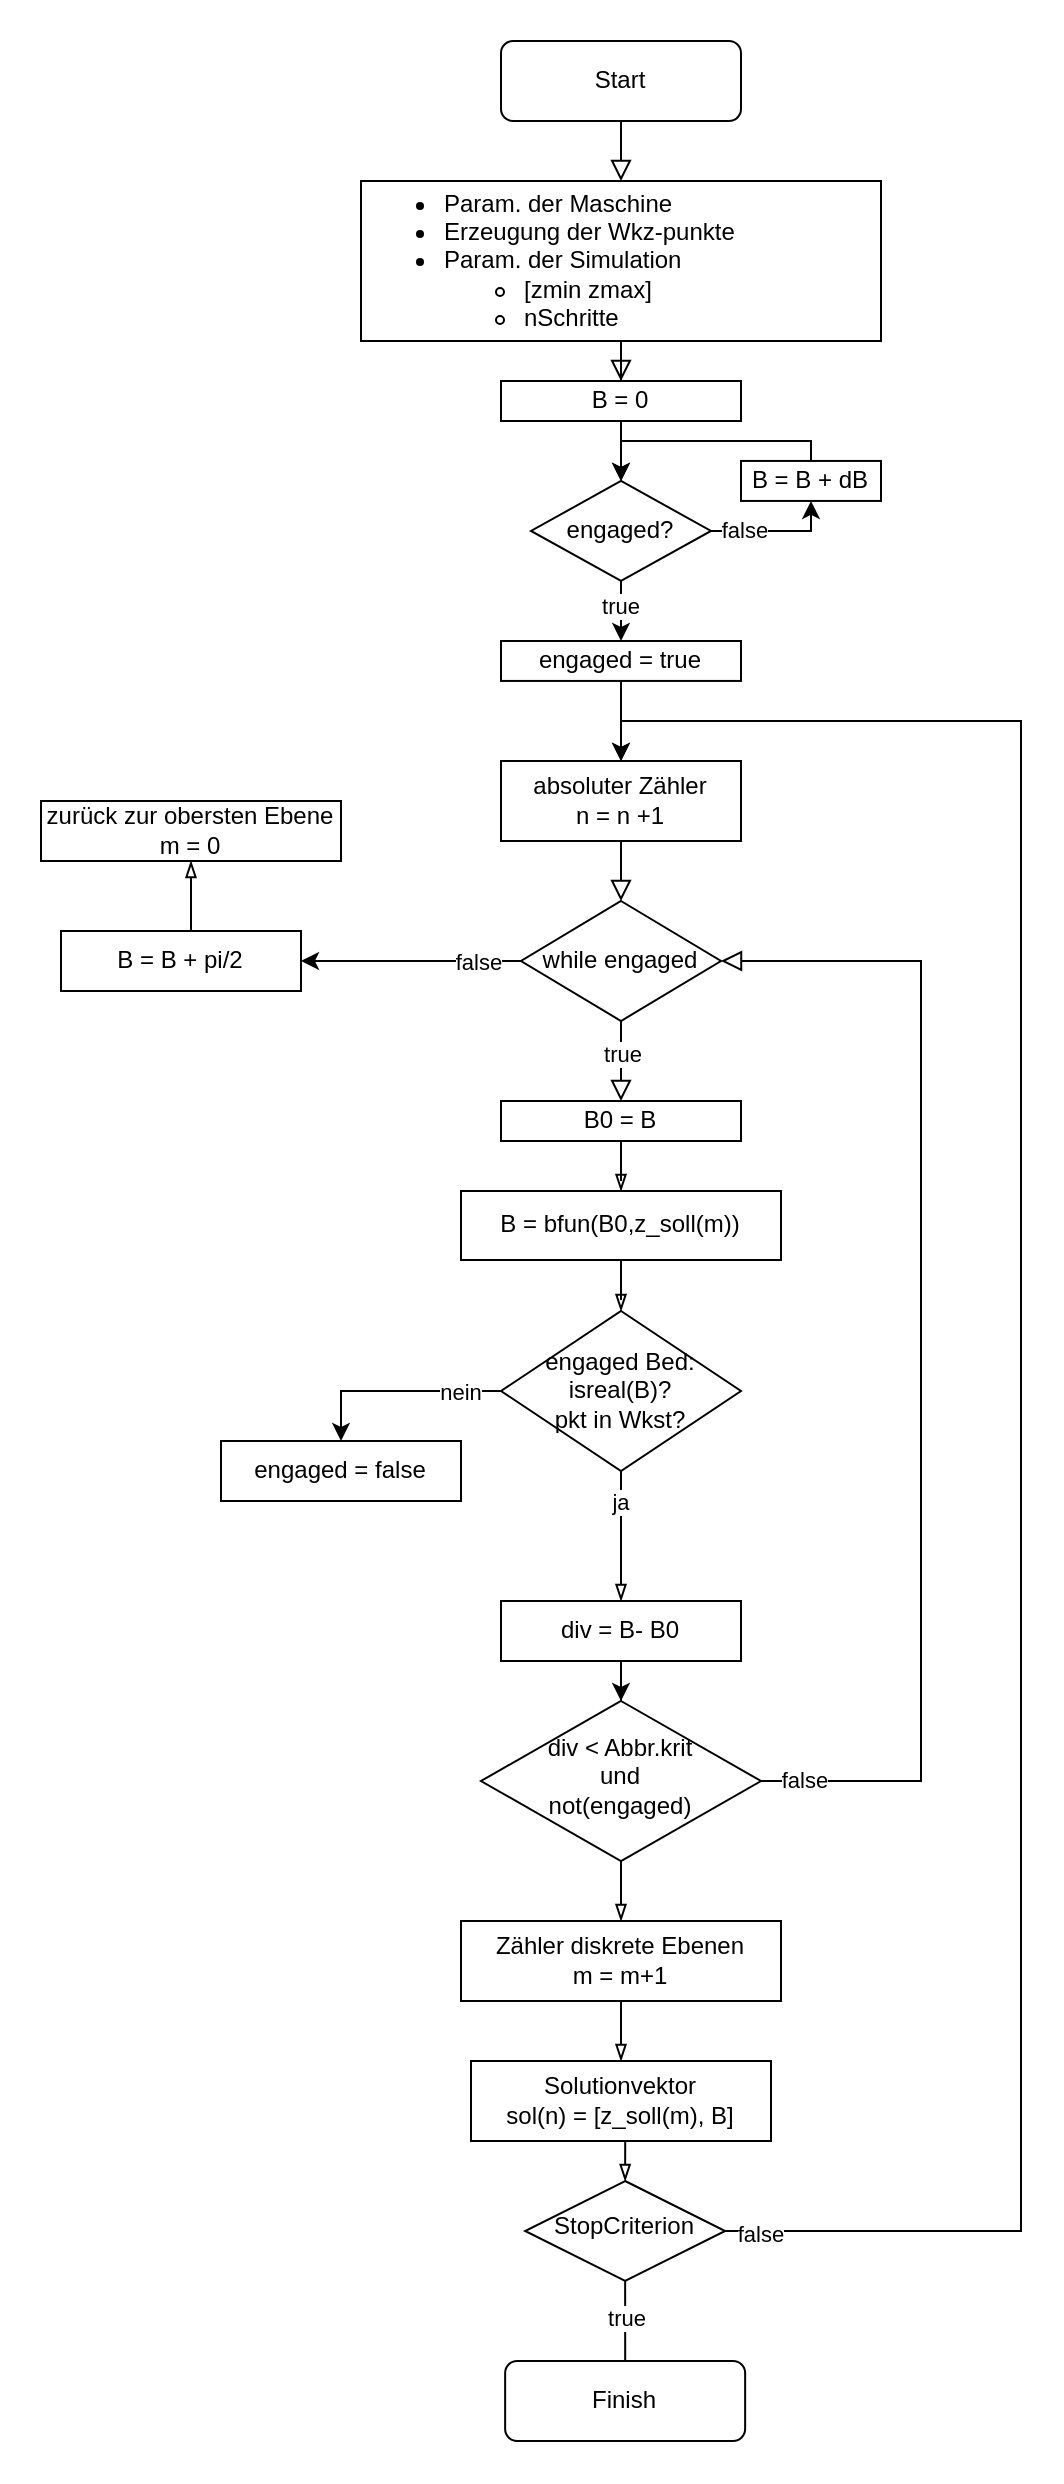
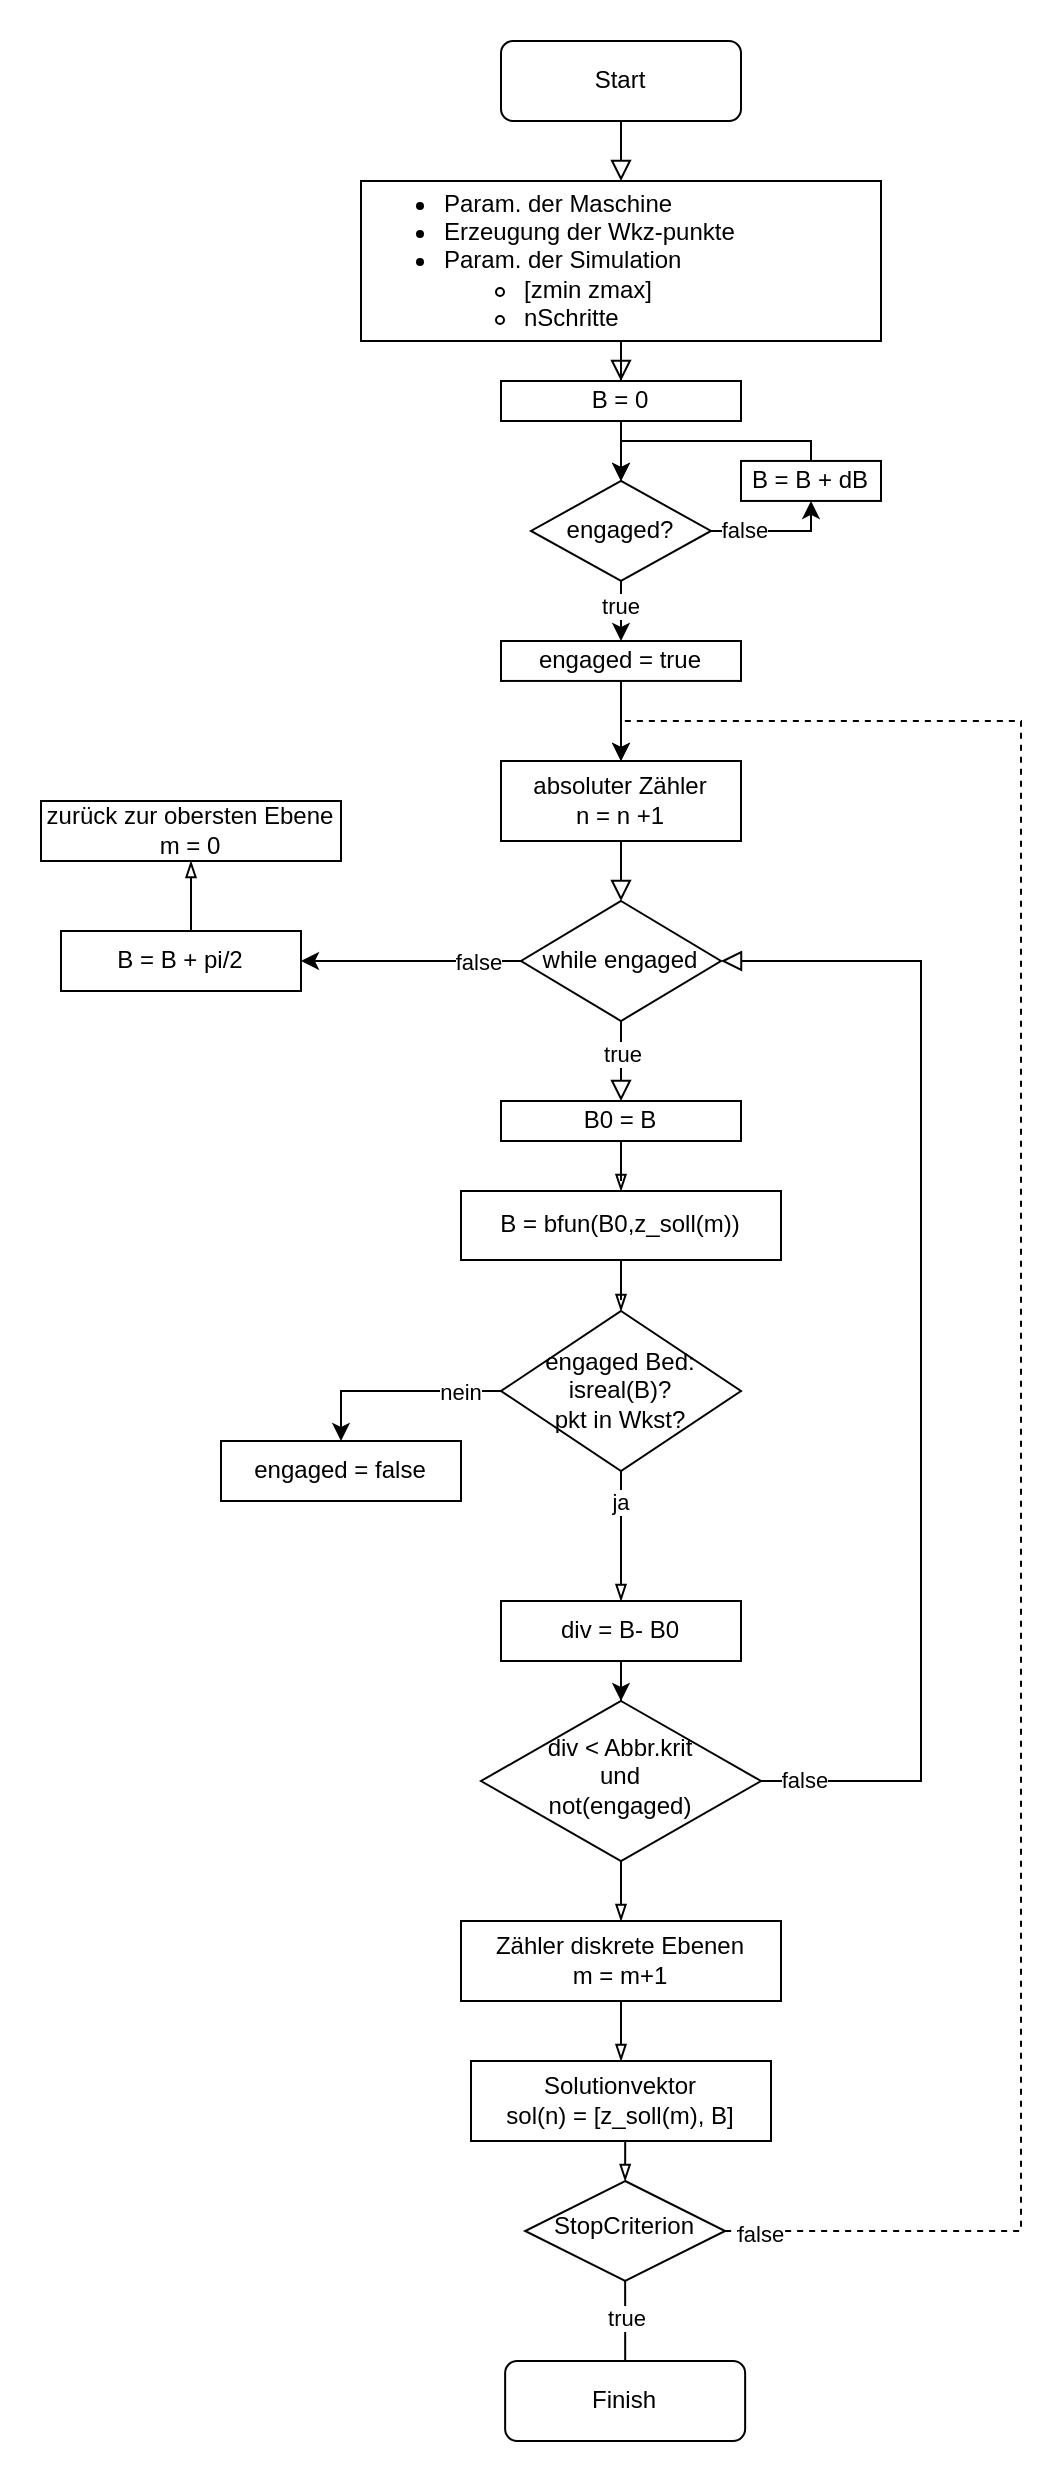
  <mxCell id="0" />
  <mxCell id="1" parent="0" />
  <mxCell id="2" value="" style="rounded=0;html=1;jettySize=auto;orthogonalLoop=1;fontSize=11;endArrow=block;endFill=0;endSize=8;strokeWidth=1;shadow=0;labelBackgroundColor=none;edgeStyle=orthogonalEdgeStyle;entryX=0.5;entryY=0;entryDx=0;entryDy=0;" parent="1" source="35" target="9" edge="1"><mxGeometry relative="1" as="geometry"><mxPoint x="310" y="380" as="targetPoint" /></mxGeometry></mxCell>
  <mxCell id="3" value="true" style="edgeLabel;html=1;align=center;verticalAlign=middle;resizable=0;points=[];" vertex="1" connectable="0" parent="2"><mxGeometry x="-0.307" y="1" relative="1" as="geometry"><mxPoint x="-1" y="2.8" as="offset" /></mxGeometry></mxCell>
  <mxCell id="4" value="Start" style="rounded=1;whiteSpace=wrap;html=1;fontSize=12;glass=0;strokeWidth=1;shadow=0;" parent="1" vertex="1"><mxGeometry x="250" y="20" width="120" height="40" as="geometry" /></mxCell>
  <mxCell id="5" value="div &amp;lt; Abbr.krit&lt;br&gt;und&lt;br&gt;not(engaged)" style="rhombus;whiteSpace=wrap;html=1;shadow=0;fontFamily=Helvetica;fontSize=12;align=center;strokeWidth=1;spacing=6;spacingTop=-4;" parent="1" vertex="1"><mxGeometry x="240" y="850" width="140" height="80" as="geometry" /></mxCell>
  <mxCell id="6" value="&lt;ul&gt;&lt;li&gt;Param. der Maschine&lt;/li&gt;&lt;li&gt;Erzeugung der Wkz-punkte&lt;/li&gt;&lt;li&gt;Param. der Simulation&lt;/li&gt;&lt;ul&gt;&lt;li&gt;[zmin zmax]&lt;/li&gt;&lt;li&gt;nSchritte&lt;/li&gt;&lt;/ul&gt;&lt;/ul&gt;" style="rounded=0;whiteSpace=wrap;html=1;align=left;" parent="1" vertex="1"><mxGeometry x="180" y="90" width="260" height="80" as="geometry" /></mxCell>
  <mxCell id="7" value="" style="rounded=0;html=1;jettySize=auto;orthogonalLoop=1;fontSize=11;endArrow=block;endFill=0;endSize=8;strokeWidth=1;shadow=0;labelBackgroundColor=none;edgeStyle=orthogonalEdgeStyle;" parent="1" source="4" target="6" edge="1"><mxGeometry relative="1" as="geometry"><mxPoint x="240" y="70" as="sourcePoint" /><mxPoint x="240" y="230" as="targetPoint" /></mxGeometry></mxCell>
  <mxCell id="8" value="" style="edgeStyle=orthogonalEdgeStyle;rounded=0;orthogonalLoop=1;jettySize=auto;html=1;endArrow=blockThin;endFill=0;" parent="1" source="9" target="10" edge="1"><mxGeometry relative="1" as="geometry" /></mxCell>
  <mxCell id="9" value="B0 = B" style="rounded=0;whiteSpace=wrap;html=1;" parent="1" vertex="1"><mxGeometry x="250" y="550" width="120" height="20" as="geometry" /></mxCell>
  <mxCell id="10" value="B = bfun(B0,z_soll(m))" style="rounded=0;whiteSpace=wrap;html=1;" parent="1" vertex="1"><mxGeometry x="230" y="595" width="160" height="34.5" as="geometry" /></mxCell>
  <mxCell id="11" style="edgeStyle=orthogonalEdgeStyle;rounded=0;orthogonalLoop=1;jettySize=auto;html=1;entryX=0.5;entryY=0;entryDx=0;entryDy=0;" edge="1" parent="1" source="48" target="31"><mxGeometry relative="1" as="geometry" /></mxCell>
  <mxCell id="12" value="B = 0" style="rounded=0;whiteSpace=wrap;html=1;" parent="1" vertex="1"><mxGeometry x="250" y="190" width="120" height="20" as="geometry" /></mxCell>
  <mxCell id="13" value="" style="rounded=0;html=1;jettySize=auto;orthogonalLoop=1;fontSize=11;endArrow=block;endFill=0;endSize=8;strokeWidth=1;shadow=0;labelBackgroundColor=none;edgeStyle=orthogonalEdgeStyle;" parent="1" source="6" target="12" edge="1"><mxGeometry relative="1" as="geometry"><mxPoint x="310" y="230" as="sourcePoint" /><mxPoint x="310" y="380" as="targetPoint" /></mxGeometry></mxCell>
  <mxCell id="14" style="edgeStyle=orthogonalEdgeStyle;rounded=0;orthogonalLoop=1;jettySize=auto;html=1;exitX=0;exitY=0.5;exitDx=0;exitDy=0;entryX=0.5;entryY=0;entryDx=0;entryDy=0;" edge="1" parent="1" source="16" target="37"><mxGeometry relative="1" as="geometry" /></mxCell>
  <mxCell id="15" value="nein" style="edgeLabel;html=1;align=center;verticalAlign=middle;resizable=0;points=[];" vertex="1" connectable="0" parent="14"><mxGeometry x="-0.532" y="2" relative="1" as="geometry"><mxPoint x="4.83" y="-2.0" as="offset" /></mxGeometry></mxCell>
  <mxCell id="16" value="engaged Bed:&lt;br&gt;isreal(B)?&lt;br&gt;pkt in Wkst?" style="rhombus;whiteSpace=wrap;html=1;" parent="1" vertex="1"><mxGeometry x="250" y="655" width="120" height="80" as="geometry" /></mxCell>
  <mxCell id="17" style="edgeStyle=orthogonalEdgeStyle;rounded=0;orthogonalLoop=1;jettySize=auto;html=1;entryX=0.5;entryY=0;entryDx=0;entryDy=0;endArrow=blockThin;endFill=0;" parent="1" source="10" target="16" edge="1"><mxGeometry relative="1" as="geometry"><mxPoint x="310" y="739.5" as="sourcePoint" /><mxPoint x="310" y="875" as="targetPoint" /></mxGeometry></mxCell>
  <mxCell id="18" style="edgeStyle=orthogonalEdgeStyle;rounded=0;orthogonalLoop=1;jettySize=auto;html=1;exitX=0.5;exitY=0;exitDx=0;exitDy=0;entryX=0.5;entryY=1;entryDx=0;entryDy=0;endArrow=blockThin;endFill=0;" parent="1" source="19" target="20" edge="1"><mxGeometry relative="1" as="geometry" /></mxCell>
  <mxCell id="19" value="B = B + pi/2" style="rounded=0;whiteSpace=wrap;html=1;" parent="1" vertex="1"><mxGeometry x="30" y="465" width="120" height="30" as="geometry" /></mxCell>
  <mxCell id="20" value="zurück zur obersten Ebene&lt;br&gt;m = 0" style="rounded=0;whiteSpace=wrap;html=1;" parent="1" vertex="1"><mxGeometry x="20" y="400" width="150" height="30" as="geometry" /></mxCell>
  <mxCell id="21" style="edgeStyle=orthogonalEdgeStyle;rounded=0;orthogonalLoop=1;jettySize=auto;html=1;exitX=0.5;exitY=1;exitDx=0;exitDy=0;entryX=0.5;entryY=0;entryDx=0;entryDy=0;endArrow=blockThin;endFill=0;" parent="1" source="22" target="28" edge="1"><mxGeometry relative="1" as="geometry" /></mxCell>
  <mxCell id="22" value="Solutionvektor&lt;br&gt;sol(n) = [z_soll(m), B]" style="rounded=0;whiteSpace=wrap;html=1;" parent="1" vertex="1"><mxGeometry x="235" y="1030" width="150" height="40" as="geometry" /></mxCell>
  <mxCell id="23" style="edgeStyle=orthogonalEdgeStyle;rounded=0;orthogonalLoop=1;jettySize=auto;html=1;endArrow=blockThin;endFill=0;" parent="1" source="40" target="22" edge="1"><mxGeometry relative="1" as="geometry"><mxPoint x="310" y="935" as="sourcePoint" /><mxPoint x="350" y="995" as="targetPoint" /><Array as="points" /></mxGeometry></mxCell>
  <mxCell id="24" style="edgeStyle=orthogonalEdgeStyle;rounded=0;orthogonalLoop=1;jettySize=auto;html=1;exitX=0.5;exitY=1;exitDx=0;exitDy=0;entryX=0.5;entryY=0;entryDx=0;entryDy=0;endArrow=blockThin;endFill=0;" parent="1" source="28" target="29" edge="1"><mxGeometry relative="1" as="geometry"><Array as="points"><mxPoint x="312.07" y="1185" /><mxPoint x="312.07" y="1185" /></Array></mxGeometry></mxCell>
  <mxCell id="25" value="true" style="edgeLabel;html=1;align=center;verticalAlign=middle;resizable=0;points=[];" vertex="1" connectable="0" parent="24"><mxGeometry x="-0.26" relative="1" as="geometry"><mxPoint as="offset" /></mxGeometry></mxCell>
- <mxCell id="26" style="edgeStyle=orthogonalEdgeStyle;rounded=0;orthogonalLoop=1;jettySize=auto;html=1;entryX=0.5;entryY=0;entryDx=0;entryDy=0;labelBackgroundColor=#ffffff;" edge="1" parent="1" source="28" target="31"><mxGeometry relative="1" as="geometry"><Array as="points"><mxPoint x="510" y="1115" /><mxPoint x="510" y="360" /><mxPoint x="310" y="360" /></Array></mxGeometry></mxCell>
+ <mxCell id="26" style="edgeStyle=orthogonalEdgeStyle;rounded=0;orthogonalLoop=1;jettySize=auto;html=1;entryX=0.5;entryY=0;entryDx=0;entryDy=0;labelBackgroundColor=#ffffff;dashed=1;" edge="1" parent="1" source="28" target="31"><mxGeometry relative="1" as="geometry"><Array as="points"><mxPoint x="510" y="1115" /><mxPoint x="510" y="360" /><mxPoint x="310" y="360" /></Array></mxGeometry></mxCell>
  <mxCell id="27" value="false" style="edgeLabel;html=1;align=center;verticalAlign=middle;resizable=0;points=[];" vertex="1" connectable="0" parent="26"><mxGeometry x="-0.969" y="-1" relative="1" as="geometry"><mxPoint as="offset" /></mxGeometry></mxCell>
  <mxCell id="28" value="StopCriterion" style="rhombus;whiteSpace=wrap;html=1;shadow=0;fontFamily=Helvetica;fontSize=12;align=center;strokeWidth=1;spacing=6;spacingTop=-4;" parent="1" vertex="1"><mxGeometry x="262.07" y="1090" width="100" height="50" as="geometry" /></mxCell>
  <mxCell id="29" value="Finish" style="rounded=1;whiteSpace=wrap;html=1;" parent="1" vertex="1"><mxGeometry x="252.07" y="1180" width="120" height="40" as="geometry" /></mxCell>
  <mxCell id="30" value="ja" style="edgeStyle=orthogonalEdgeStyle;rounded=0;orthogonalLoop=1;jettySize=auto;html=1;entryX=0.5;entryY=0;entryDx=0;entryDy=0;endArrow=blockThin;endFill=0;" parent="1" source="16" target="39" edge="1"><mxGeometry x="-0.5" relative="1" as="geometry"><mxPoint x="310" y="785" as="sourcePoint" /><mxPoint x="310" y="820" as="targetPoint" /><mxPoint as="offset" /></mxGeometry></mxCell>
  <mxCell id="31" value="absoluter Zähler&lt;br&gt;n = n +1" style="rounded=0;whiteSpace=wrap;html=1;" vertex="1" parent="1"><mxGeometry x="250" y="380" width="120" height="40" as="geometry" /></mxCell>
  <mxCell id="32" value="false" style="edgeStyle=orthogonalEdgeStyle;rounded=0;html=1;jettySize=auto;orthogonalLoop=1;fontSize=11;endArrow=block;endFill=0;endSize=8;strokeWidth=1;shadow=0;labelBackgroundColor=#ffffff;entryX=1;entryY=0.5;entryDx=0;entryDy=0;exitX=1;exitY=0.5;exitDx=0;exitDy=0;" edge="1" parent="1" source="5" target="35"><mxGeometry x="-0.924" relative="1" as="geometry"><mxPoint as="offset" /><mxPoint x="310" y="430" as="targetPoint" /><Array as="points"><mxPoint x="460" y="890" /><mxPoint x="460" y="480" /></Array><mxPoint x="370" y="850" as="sourcePoint" /></mxGeometry></mxCell>
  <mxCell id="33" style="edgeStyle=orthogonalEdgeStyle;rounded=0;orthogonalLoop=1;jettySize=auto;html=1;exitX=0;exitY=0.5;exitDx=0;exitDy=0;" edge="1" parent="1" source="35" target="19"><mxGeometry relative="1" as="geometry" /></mxCell>
  <mxCell id="34" value="false" style="edgeLabel;html=1;align=center;verticalAlign=middle;resizable=0;points=[];" vertex="1" connectable="0" parent="33"><mxGeometry x="-0.602" relative="1" as="geometry"><mxPoint as="offset" /></mxGeometry></mxCell>
  <mxCell id="35" value="while engaged" style="rhombus;whiteSpace=wrap;html=1;" vertex="1" parent="1"><mxGeometry x="260" y="450" width="100" height="60" as="geometry" /></mxCell>
  <mxCell id="36" value="" style="rounded=0;html=1;jettySize=auto;orthogonalLoop=1;fontSize=11;endArrow=block;endFill=0;endSize=8;strokeWidth=1;shadow=0;labelBackgroundColor=none;edgeStyle=orthogonalEdgeStyle;entryX=0.5;entryY=0;entryDx=0;entryDy=0;" edge="1" parent="1" source="31" target="35"><mxGeometry relative="1" as="geometry"><mxPoint x="310" y="610" as="targetPoint" /><mxPoint x="310" y="420" as="sourcePoint" /></mxGeometry></mxCell>
  <mxCell id="37" value="engaged = false" style="rounded=0;whiteSpace=wrap;html=1;" vertex="1" parent="1"><mxGeometry x="110" y="720" width="120" height="30" as="geometry" /></mxCell>
  <mxCell id="38" style="edgeStyle=orthogonalEdgeStyle;rounded=0;orthogonalLoop=1;jettySize=auto;html=1;entryX=0.5;entryY=0;entryDx=0;entryDy=0;labelBackgroundColor=#ffffff;" edge="1" parent="1" source="39" target="5"><mxGeometry relative="1" as="geometry" /></mxCell>
  <mxCell id="39" value="div = B- B0" style="rounded=0;whiteSpace=wrap;html=1;" vertex="1" parent="1"><mxGeometry x="250" y="800" width="120" height="30" as="geometry" /></mxCell>
  <mxCell id="40" value="Zähler diskrete Ebenen&lt;br&gt;m = m+1" style="rounded=0;whiteSpace=wrap;html=1;" parent="1" vertex="1"><mxGeometry x="230" y="960" width="160" height="40" as="geometry" /></mxCell>
  <mxCell id="41" style="edgeStyle=orthogonalEdgeStyle;rounded=0;orthogonalLoop=1;jettySize=auto;html=1;endArrow=blockThin;endFill=0;" edge="1" parent="1" source="5" target="40"><mxGeometry relative="1" as="geometry"><mxPoint x="310" y="985" as="sourcePoint" /><mxPoint x="310" y="1140" as="targetPoint" /><Array as="points" /></mxGeometry></mxCell>
  <mxCell id="42" style="edgeStyle=orthogonalEdgeStyle;rounded=0;orthogonalLoop=1;jettySize=auto;html=1;exitX=1;exitY=0.5;exitDx=0;exitDy=0;entryX=0.5;entryY=1;entryDx=0;entryDy=0;labelBackgroundColor=#ffffff;" edge="1" parent="1" source="44" target="47"><mxGeometry relative="1" as="geometry"><Array as="points"><mxPoint x="405" y="264.97" /></Array></mxGeometry></mxCell>
  <mxCell id="43" value="false" style="edgeLabel;html=1;align=center;verticalAlign=middle;resizable=0;points=[];" vertex="1" connectable="0" parent="42"><mxGeometry x="-0.624" y="1" relative="1" as="geometry"><mxPoint x="4.67" y="0.99" as="offset" /></mxGeometry></mxCell>
  <mxCell id="44" value="engaged?" style="rhombus;whiteSpace=wrap;html=1;" vertex="1" parent="1"><mxGeometry x="265" y="239.97" width="90" height="50" as="geometry" /></mxCell>
  <mxCell id="45" style="edgeStyle=orthogonalEdgeStyle;rounded=0;orthogonalLoop=1;jettySize=auto;html=1;entryX=0.5;entryY=0;entryDx=0;entryDy=0;" edge="1" parent="1" source="12" target="44"><mxGeometry relative="1" as="geometry"><mxPoint x="310" y="220" as="sourcePoint" /><mxPoint x="310" y="380" as="targetPoint" /></mxGeometry></mxCell>
  <mxCell id="46" style="edgeStyle=orthogonalEdgeStyle;rounded=0;orthogonalLoop=1;jettySize=auto;html=1;exitX=0.5;exitY=0;exitDx=0;exitDy=0;entryX=0.5;entryY=0;entryDx=0;entryDy=0;labelBackgroundColor=#ffffff;" edge="1" parent="1" source="47" target="44"><mxGeometry relative="1" as="geometry"><Array as="points"><mxPoint x="405" y="219.97" /><mxPoint x="310" y="219.97" /></Array></mxGeometry></mxCell>
  <mxCell id="47" value="B = B + dB" style="rounded=0;whiteSpace=wrap;html=1;" vertex="1" parent="1"><mxGeometry x="370" y="229.97" width="70" height="20" as="geometry" /></mxCell>
  <mxCell id="48" value="engaged = true" style="rounded=0;whiteSpace=wrap;html=1;" vertex="1" parent="1"><mxGeometry x="250" y="320" width="120" height="19.97" as="geometry" /></mxCell>
  <mxCell id="49" style="edgeStyle=orthogonalEdgeStyle;rounded=0;orthogonalLoop=1;jettySize=auto;html=1;entryX=0.5;entryY=0;entryDx=0;entryDy=0;" edge="1" parent="1" source="44" target="48"><mxGeometry relative="1" as="geometry"><mxPoint x="310" y="289.97" as="sourcePoint" /><mxPoint x="310" y="380" as="targetPoint" /></mxGeometry></mxCell>
  <mxCell id="50" value="true" style="edgeLabel;html=1;align=center;verticalAlign=middle;resizable=0;points=[];" vertex="1" connectable="0" parent="49"><mxGeometry x="0.101" y="1" relative="1" as="geometry"><mxPoint as="offset" /></mxGeometry></mxCell>
